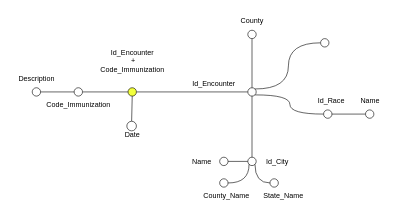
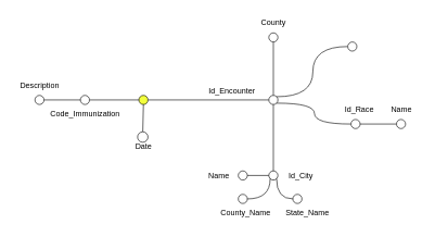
  <mxCell id="0" />
  <mxCell id="1" parent="0" />
  <mxCell id="2" value="" style="edgeStyle=orthogonalEdgeStyle;rounded=0;orthogonalLoop=1;jettySize=auto;html=1;endArrow=none;startFill=0;" edge="1" parent="1" source="3" target="9"><mxGeometry relative="1" as="geometry" /></mxCell>
  <mxCell id="3" value="" style="ellipse;whiteSpace=wrap;html=1;aspect=fixed;fillColor=#F2FF3D;" vertex="1" parent="1"><mxGeometry x="213" y="146" width="14" height="14" as="geometry" /></mxCell>
- <mxCell id="4" value="Id_Encounter&lt;div&gt;&amp;nbsp;+&lt;div&gt;Code_Immunization&lt;br&gt;&lt;/div&gt;&lt;/div&gt;" style="text;html=1;align=center;verticalAlign=middle;resizable=0;points=[];autosize=1;strokeColor=none;fillColor=none;" vertex="1" parent="1"><mxGeometry x="155" y="71" width="130" height="60" as="geometry" /></mxCell>
  <mxCell id="5" style="edgeStyle=orthogonalEdgeStyle;rounded=0;orthogonalLoop=1;jettySize=auto;html=1;exitX=0.5;exitY=0;exitDx=0;exitDy=0;entryX=0.5;entryY=1;entryDx=0;entryDy=0;endArrow=none;startFill=0;" edge="1" parent="1" source="9" target="24"><mxGeometry relative="1" as="geometry" /></mxCell>
  <mxCell id="6" style="rounded=0;orthogonalLoop=1;jettySize=auto;html=1;exitX=1;exitY=0;exitDx=0;exitDy=0;entryX=0;entryY=0.5;entryDx=0;entryDy=0;endArrow=none;startFill=0;edgeStyle=orthogonalEdgeStyle;curved=1;" edge="1" parent="1" source="9" target="23"><mxGeometry relative="1" as="geometry" /></mxCell>
  <mxCell id="7" style="edgeStyle=orthogonalEdgeStyle;rounded=0;orthogonalLoop=1;jettySize=auto;html=1;exitX=0.5;exitY=1;exitDx=0;exitDy=0;entryX=0.5;entryY=0;entryDx=0;entryDy=0;endArrow=none;startFill=0;" edge="1" parent="1" source="9" target="20"><mxGeometry relative="1" as="geometry" /></mxCell>
  <mxCell id="8" style="edgeStyle=orthogonalEdgeStyle;rounded=0;orthogonalLoop=1;jettySize=auto;html=1;exitX=1;exitY=1;exitDx=0;exitDy=0;entryX=0;entryY=0.5;entryDx=0;entryDy=0;curved=1;endArrow=none;startFill=0;" edge="1" parent="1" source="9" target="27"><mxGeometry relative="1" as="geometry" /></mxCell>
  <mxCell id="9" value="" style="ellipse;whiteSpace=wrap;html=1;aspect=fixed;fillColor=#FFFFFF;" vertex="1" parent="1"><mxGeometry x="413" y="146" width="14" height="14" as="geometry" /></mxCell>
  <mxCell id="10" style="rounded=0;orthogonalLoop=1;jettySize=auto;html=1;exitX=0.5;exitY=0;exitDx=0;exitDy=0;entryX=0.5;entryY=1;entryDx=0;entryDy=0;endArrow=none;startFill=0;" edge="1" parent="1" source="11" target="3"><mxGeometry relative="1" as="geometry" /></mxCell>
  <mxCell id="11" value="" style="ellipse;whiteSpace=wrap;html=1;aspect=fixed;fillColor=#FFFFFF;" vertex="1" parent="1"><mxGeometry x="211" y="202" width="16" height="16" as="geometry" /></mxCell>
  <mxCell id="12" value="Date" style="text;html=1;align=center;verticalAlign=middle;resizable=0;points=[];autosize=1;strokeColor=none;fillColor=none;" vertex="1" parent="1"><mxGeometry x="195" y="210" width="50" height="30" as="geometry" /></mxCell>
  <mxCell id="13" style="edgeStyle=orthogonalEdgeStyle;rounded=0;orthogonalLoop=1;jettySize=auto;html=1;exitX=1;exitY=0.5;exitDx=0;exitDy=0;entryX=0;entryY=0.5;entryDx=0;entryDy=0;endArrow=none;startFill=0;" edge="1" parent="1" source="14" target="3"><mxGeometry relative="1" as="geometry" /></mxCell>
  <mxCell id="14" value="" style="ellipse;whiteSpace=wrap;html=1;aspect=fixed;fillColor=#FFFFFF;" vertex="1" parent="1"><mxGeometry x="123" y="146" width="14" height="14" as="geometry" /></mxCell>
  <mxCell id="15" value="Code_Immunization" style="text;html=1;align=center;verticalAlign=middle;resizable=0;points=[];autosize=1;strokeColor=none;fillColor=none;" vertex="1" parent="1"><mxGeometry x="65" y="160" width="130" height="30" as="geometry" /></mxCell>
  <mxCell id="16" style="edgeStyle=orthogonalEdgeStyle;rounded=0;orthogonalLoop=1;jettySize=auto;html=1;entryX=0;entryY=0.5;entryDx=0;entryDy=0;endArrow=none;startFill=0;" edge="1" parent="1" source="17" target="14"><mxGeometry relative="1" as="geometry" /></mxCell>
  <mxCell id="17" value="" style="ellipse;whiteSpace=wrap;html=1;aspect=fixed;fillColor=#FFFFFF;" vertex="1" parent="1"><mxGeometry x="53" y="146" width="14" height="14" as="geometry" /></mxCell>
  <mxCell id="18" value="Description" style="text;html=1;align=center;verticalAlign=middle;resizable=0;points=[];autosize=1;strokeColor=none;fillColor=none;" vertex="1" parent="1"><mxGeometry x="20" y="116" width="80" height="30" as="geometry" /></mxCell>
  <mxCell id="19" value="Id_Encounter" style="text;html=1;align=center;verticalAlign=middle;resizable=0;points=[];autosize=1;strokeColor=none;fillColor=none;" vertex="1" parent="1"><mxGeometry x="311" y="124" width="90" height="30" as="geometry" /></mxCell>
  <mxCell id="20" value="" style="ellipse;whiteSpace=wrap;html=1;aspect=fixed;fillColor=#FFFFFF;" vertex="1" parent="1"><mxGeometry x="413" y="262" width="14" height="14" as="geometry" /></mxCell>
  <mxCell id="21" value="Name" style="text;html=1;align=center;verticalAlign=middle;resizable=0;points=[];autosize=1;strokeColor=none;fillColor=none;" vertex="1" parent="1"><mxGeometry x="306" y="254" width="60" height="30" as="geometry" /></mxCell>
  <mxCell id="22" value="Id_City" style="text;html=1;align=center;verticalAlign=middle;resizable=0;points=[];autosize=1;strokeColor=none;fillColor=none;" vertex="1" parent="1"><mxGeometry x="432" y="254" width="60" height="30" as="geometry" /></mxCell>
  <mxCell id="23" value="" style="ellipse;whiteSpace=wrap;html=1;aspect=fixed;fillColor=#FFFFFF;" vertex="1" parent="1"><mxGeometry x="534.5" y="64" width="14" height="14" as="geometry" /></mxCell>
  <mxCell id="24" value="" style="ellipse;whiteSpace=wrap;html=1;aspect=fixed;fillColor=#FFFFFF;" vertex="1" parent="1"><mxGeometry x="413" y="50" width="14" height="14" as="geometry" /></mxCell>
  <mxCell id="25" value="County" style="text;html=1;align=center;verticalAlign=middle;resizable=0;points=[];autosize=1;strokeColor=none;fillColor=none;" vertex="1" parent="1"><mxGeometry x="390" y="20" width="60" height="30" as="geometry" /></mxCell>
  <mxCell id="26" style="edgeStyle=orthogonalEdgeStyle;rounded=0;orthogonalLoop=1;jettySize=auto;html=1;exitX=1;exitY=0.5;exitDx=0;exitDy=0;entryX=0;entryY=0.5;entryDx=0;entryDy=0;endArrow=none;startFill=0;" edge="1" parent="1" source="27" target="28"><mxGeometry relative="1" as="geometry" /></mxCell>
  <mxCell id="27" value="" style="ellipse;whiteSpace=wrap;html=1;aspect=fixed;fillColor=#FFFFFF;" vertex="1" parent="1"><mxGeometry x="539.5" y="183" width="14" height="14" as="geometry" /></mxCell>
  <mxCell id="28" value="" style="ellipse;whiteSpace=wrap;html=1;aspect=fixed;fillColor=#FFFFFF;" vertex="1" parent="1"><mxGeometry x="609.5" y="183" width="14" height="14" as="geometry" /></mxCell>
  <mxCell id="29" value="Id_Race" style="text;html=1;align=center;verticalAlign=middle;resizable=0;points=[];autosize=1;strokeColor=none;fillColor=none;" vertex="1" parent="1"><mxGeometry x="516.5" y="153" width="70" height="30" as="geometry" /></mxCell>
  <mxCell id="30" value="Name" style="text;html=1;align=center;verticalAlign=middle;resizable=0;points=[];autosize=1;strokeColor=none;fillColor=none;" vertex="1" parent="1"><mxGeometry x="586.5" y="153" width="60" height="30" as="geometry" /></mxCell>
  <mxCell id="31" style="edgeStyle=orthogonalEdgeStyle;rounded=0;orthogonalLoop=1;jettySize=auto;html=1;exitX=0;exitY=0.5;exitDx=0;exitDy=0;entryX=1;entryY=1;entryDx=0;entryDy=0;endArrow=none;startFill=0;curved=1;" edge="1" parent="1" source="32" target="20"><mxGeometry relative="1" as="geometry" /></mxCell>
  <mxCell id="32" value="" style="ellipse;whiteSpace=wrap;html=1;aspect=fixed;fillColor=#FFFFFF;" vertex="1" parent="1"><mxGeometry x="450" y="298" width="14" height="14" as="geometry" /></mxCell>
  <mxCell id="33" style="edgeStyle=orthogonalEdgeStyle;rounded=0;orthogonalLoop=1;jettySize=auto;html=1;exitX=1;exitY=0.5;exitDx=0;exitDy=0;entryX=0;entryY=1;entryDx=0;entryDy=0;endArrow=none;startFill=0;curved=1;" edge="1" parent="1" source="34" target="20"><mxGeometry relative="1" as="geometry" /></mxCell>
  <mxCell id="34" value="" style="ellipse;whiteSpace=wrap;html=1;aspect=fixed;fillColor=#FFFFFF;" vertex="1" parent="1"><mxGeometry x="366" y="298" width="14" height="14" as="geometry" /></mxCell>
  <mxCell id="35" style="edgeStyle=orthogonalEdgeStyle;rounded=0;orthogonalLoop=1;jettySize=auto;html=1;exitX=1;exitY=0.5;exitDx=0;exitDy=0;entryX=0;entryY=0.5;entryDx=0;entryDy=0;endArrow=none;startFill=0;" edge="1" parent="1" source="36" target="20"><mxGeometry relative="1" as="geometry" /></mxCell>
  <mxCell id="36" value="" style="ellipse;whiteSpace=wrap;html=1;aspect=fixed;fillColor=#FFFFFF;" vertex="1" parent="1"><mxGeometry x="366" y="262" width="14" height="14" as="geometry" /></mxCell>
  <mxCell id="37" value="County_Name" style="text;html=1;align=center;verticalAlign=middle;resizable=0;points=[];autosize=1;strokeColor=none;fillColor=none;" vertex="1" parent="1"><mxGeometry x="327" y="312" width="100" height="30" as="geometry" /></mxCell>
  <mxCell id="38" value="State_Name" style="text;html=1;align=center;verticalAlign=middle;resizable=0;points=[];autosize=1;strokeColor=none;fillColor=none;" vertex="1" parent="1"><mxGeometry x="427" y="312" width="90" height="30" as="geometry" /></mxCell>
